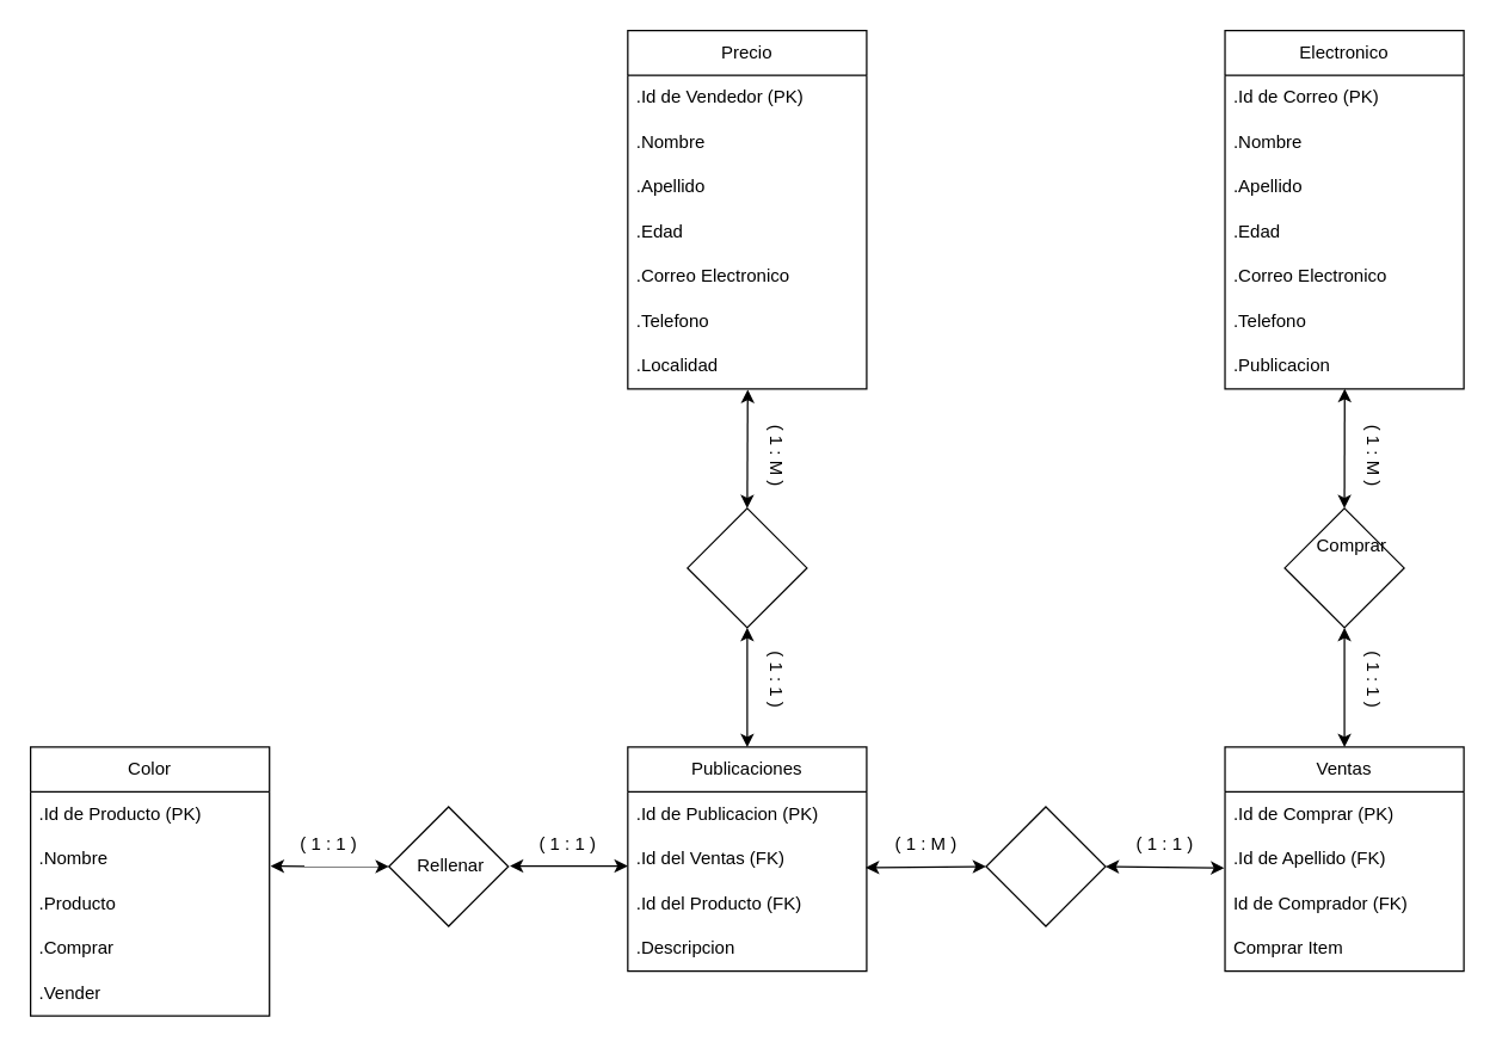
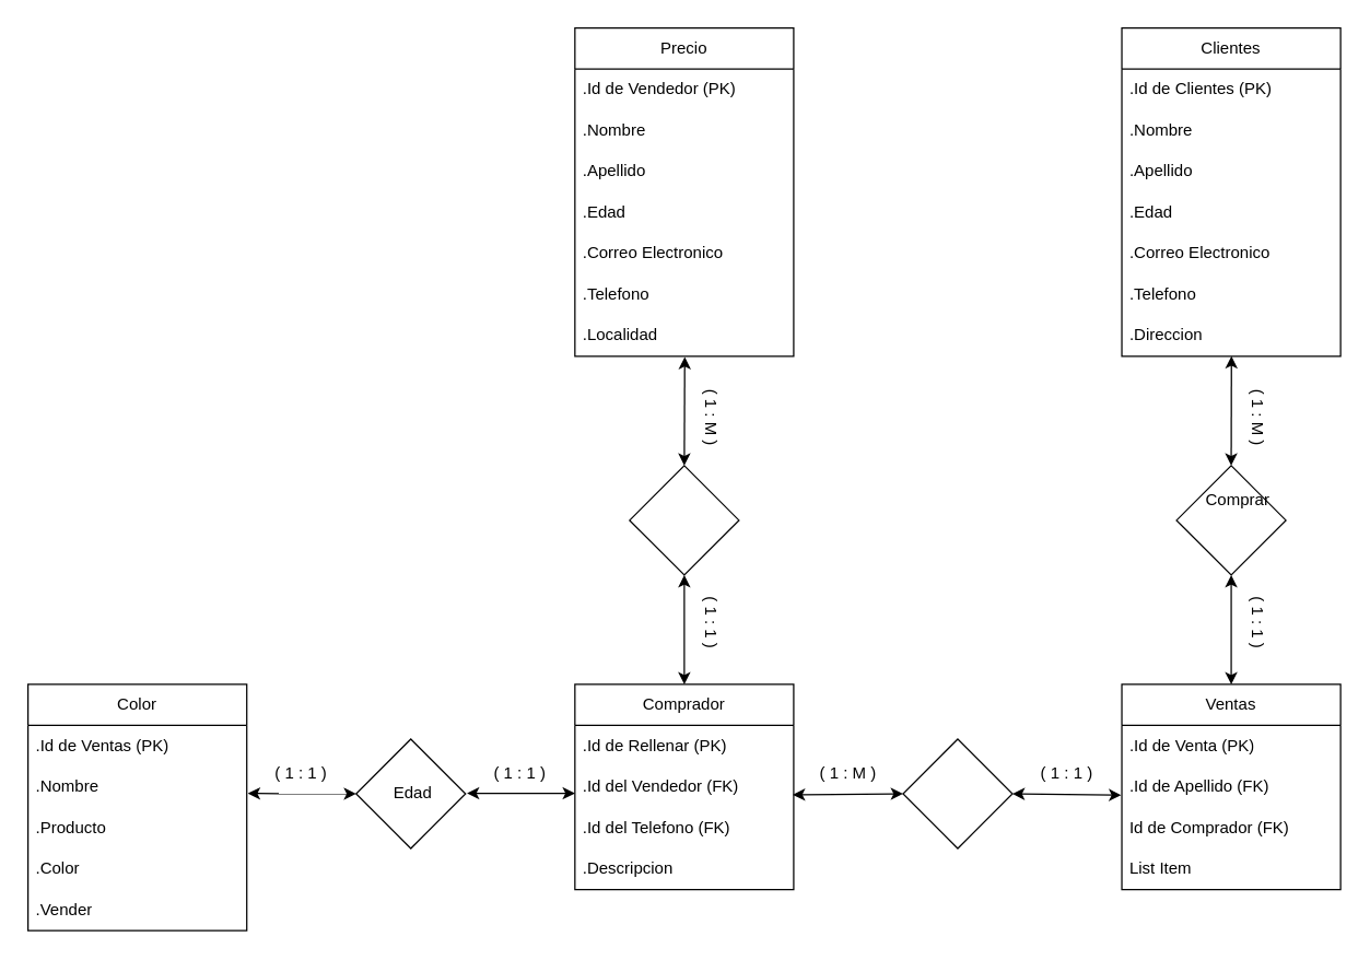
  <mxCell id="0" />
  <mxCell id="1" parent="0" />
  <mxCell id="2" value="Precio" style="swimlane;fontStyle=0;childLayout=stackLayout;horizontal=1;startSize=30;horizontalStack=0;resizeParent=1;resizeParentMax=0;resizeLast=0;collapsible=1;marginBottom=0;whiteSpace=wrap;html=1;" parent="1" vertex="1"><mxGeometry x="420" y="20" width="160" height="240" as="geometry" /></mxCell>
  <mxCell id="3" value=".Id de Vendedor (PK)" style="text;strokeColor=none;fillColor=none;align=left;verticalAlign=middle;spacingLeft=4;spacingRight=4;overflow=hidden;points=[[0,0.5],[1,0.5]];portConstraint=eastwest;rotatable=0;whiteSpace=wrap;html=1;" parent="2" vertex="1"><mxGeometry y="30" width="160" height="30" as="geometry" /></mxCell>
  <mxCell id="4" value=".Nombre&amp;nbsp;" style="text;strokeColor=none;fillColor=none;align=left;verticalAlign=middle;spacingLeft=4;spacingRight=4;overflow=hidden;points=[[0,0.5],[1,0.5]];portConstraint=eastwest;rotatable=0;whiteSpace=wrap;html=1;" parent="2" vertex="1"><mxGeometry y="60" width="160" height="30" as="geometry" /></mxCell>
  <mxCell id="5" value=".Apellido&amp;nbsp;" style="text;strokeColor=none;fillColor=none;align=left;verticalAlign=middle;spacingLeft=4;spacingRight=4;overflow=hidden;points=[[0,0.5],[1,0.5]];portConstraint=eastwest;rotatable=0;whiteSpace=wrap;html=1;" parent="2" vertex="1"><mxGeometry y="90" width="160" height="30" as="geometry" /></mxCell>
  <mxCell id="6" value=".Edad&amp;nbsp;" style="text;strokeColor=none;fillColor=none;align=left;verticalAlign=middle;spacingLeft=4;spacingRight=4;overflow=hidden;points=[[0,0.5],[1,0.5]];portConstraint=eastwest;rotatable=0;whiteSpace=wrap;html=1;" parent="2" vertex="1"><mxGeometry y="120" width="160" height="30" as="geometry" /></mxCell>
  <mxCell id="7" value=".Correo Electronico" style="text;strokeColor=none;fillColor=none;align=left;verticalAlign=middle;spacingLeft=4;spacingRight=4;overflow=hidden;points=[[0,0.5],[1,0.5]];portConstraint=eastwest;rotatable=0;whiteSpace=wrap;html=1;" parent="2" vertex="1"><mxGeometry y="150" width="160" height="30" as="geometry" /></mxCell>
  <mxCell id="8" value=".Telefono" style="text;strokeColor=none;fillColor=none;align=left;verticalAlign=middle;spacingLeft=4;spacingRight=4;overflow=hidden;points=[[0,0.5],[1,0.5]];portConstraint=eastwest;rotatable=0;whiteSpace=wrap;html=1;" parent="2" vertex="1"><mxGeometry y="180" width="160" height="30" as="geometry" /></mxCell>
  <mxCell id="9" value=".Localidad" style="text;strokeColor=none;fillColor=none;align=left;verticalAlign=middle;spacingLeft=4;spacingRight=4;overflow=hidden;points=[[0,0.5],[1,0.5]];portConstraint=eastwest;rotatable=0;whiteSpace=wrap;html=1;" parent="2" vertex="1"><mxGeometry y="210" width="160" height="30" as="geometry" /></mxCell>
- <mxCell id="10" value="Electronico" style="swimlane;fontStyle=0;childLayout=stackLayout;horizontal=1;startSize=30;horizontalStack=0;resizeParent=1;resizeParentMax=0;resizeLast=0;collapsible=1;marginBottom=0;whiteSpace=wrap;html=1;" parent="1" vertex="1"><mxGeometry x="820" y="20" width="160" height="240" as="geometry" /></mxCell>
- <mxCell id="11" value=".Id de Correo (PK)" style="text;strokeColor=none;fillColor=none;align=left;verticalAlign=middle;spacingLeft=4;spacingRight=4;overflow=hidden;points=[[0,0.5],[1,0.5]];portConstraint=eastwest;rotatable=0;whiteSpace=wrap;html=1;" parent="10" vertex="1"><mxGeometry y="30" width="160" height="30" as="geometry" /></mxCell>
+ <mxCell id="10" value="Clientes" style="swimlane;fontStyle=0;childLayout=stackLayout;horizontal=1;startSize=30;horizontalStack=0;resizeParent=1;resizeParentMax=0;resizeLast=0;collapsible=1;marginBottom=0;whiteSpace=wrap;html=1;" parent="1" vertex="1"><mxGeometry x="820" y="20" width="160" height="240" as="geometry" /></mxCell>
+ <mxCell id="11" value=".Id de Clientes (PK)" style="text;strokeColor=none;fillColor=none;align=left;verticalAlign=middle;spacingLeft=4;spacingRight=4;overflow=hidden;points=[[0,0.5],[1,0.5]];portConstraint=eastwest;rotatable=0;whiteSpace=wrap;html=1;" parent="10" vertex="1"><mxGeometry y="30" width="160" height="30" as="geometry" /></mxCell>
  <mxCell id="12" value=".Nombre&amp;nbsp;" style="text;strokeColor=none;fillColor=none;align=left;verticalAlign=middle;spacingLeft=4;spacingRight=4;overflow=hidden;points=[[0,0.5],[1,0.5]];portConstraint=eastwest;rotatable=0;whiteSpace=wrap;html=1;" parent="10" vertex="1"><mxGeometry y="60" width="160" height="30" as="geometry" /></mxCell>
  <mxCell id="13" value=".Apellido&amp;nbsp;" style="text;strokeColor=none;fillColor=none;align=left;verticalAlign=middle;spacingLeft=4;spacingRight=4;overflow=hidden;points=[[0,0.5],[1,0.5]];portConstraint=eastwest;rotatable=0;whiteSpace=wrap;html=1;" parent="10" vertex="1"><mxGeometry y="90" width="160" height="30" as="geometry" /></mxCell>
  <mxCell id="14" value=".Edad&amp;nbsp;" style="text;strokeColor=none;fillColor=none;align=left;verticalAlign=middle;spacingLeft=4;spacingRight=4;overflow=hidden;points=[[0,0.5],[1,0.5]];portConstraint=eastwest;rotatable=0;whiteSpace=wrap;html=1;" parent="10" vertex="1"><mxGeometry y="120" width="160" height="30" as="geometry" /></mxCell>
  <mxCell id="15" value=".Correo Electronico" style="text;strokeColor=none;fillColor=none;align=left;verticalAlign=middle;spacingLeft=4;spacingRight=4;overflow=hidden;points=[[0,0.5],[1,0.5]];portConstraint=eastwest;rotatable=0;whiteSpace=wrap;html=1;" parent="10" vertex="1"><mxGeometry y="150" width="160" height="30" as="geometry" /></mxCell>
  <mxCell id="16" value=".Telefono" style="text;strokeColor=none;fillColor=none;align=left;verticalAlign=middle;spacingLeft=4;spacingRight=4;overflow=hidden;points=[[0,0.5],[1,0.5]];portConstraint=eastwest;rotatable=0;whiteSpace=wrap;html=1;" parent="10" vertex="1"><mxGeometry y="180" width="160" height="30" as="geometry" /></mxCell>
- <mxCell id="17" value=".Publicacion" style="text;strokeColor=none;fillColor=none;align=left;verticalAlign=middle;spacingLeft=4;spacingRight=4;overflow=hidden;points=[[0,0.5],[1,0.5]];portConstraint=eastwest;rotatable=0;whiteSpace=wrap;html=1;" parent="10" vertex="1"><mxGeometry y="210" width="160" height="30" as="geometry" /></mxCell>
+ <mxCell id="17" value=".Direccion" style="text;strokeColor=none;fillColor=none;align=left;verticalAlign=middle;spacingLeft=4;spacingRight=4;overflow=hidden;points=[[0,0.5],[1,0.5]];portConstraint=eastwest;rotatable=0;whiteSpace=wrap;html=1;" parent="10" vertex="1"><mxGeometry y="210" width="160" height="30" as="geometry" /></mxCell>
  <mxCell id="18" value="Color" style="swimlane;fontStyle=0;childLayout=stackLayout;horizontal=1;startSize=30;horizontalStack=0;resizeParent=1;resizeParentMax=0;resizeLast=0;collapsible=1;marginBottom=0;whiteSpace=wrap;html=1;" parent="1" vertex="1"><mxGeometry x="20" y="500" width="160" height="180" as="geometry"><mxRectangle x="1360" y="1720" width="90" height="30" as="alternateBounds" /></mxGeometry></mxCell>
- <mxCell id="19" value=".Id de Producto&amp;nbsp;(PK)" style="text;strokeColor=none;fillColor=none;align=left;verticalAlign=middle;spacingLeft=4;spacingRight=4;overflow=hidden;points=[[0,0.5],[1,0.5]];portConstraint=eastwest;rotatable=0;whiteSpace=wrap;html=1;" parent="18" vertex="1"><mxGeometry y="30" width="160" height="30" as="geometry" /></mxCell>
+ <mxCell id="19" value=".Id de Ventas&amp;nbsp;(PK)" style="text;strokeColor=none;fillColor=none;align=left;verticalAlign=middle;spacingLeft=4;spacingRight=4;overflow=hidden;points=[[0,0.5],[1,0.5]];portConstraint=eastwest;rotatable=0;whiteSpace=wrap;html=1;" parent="18" vertex="1"><mxGeometry y="30" width="160" height="30" as="geometry" /></mxCell>
  <mxCell id="20" value=".Nombre&amp;nbsp;" style="text;strokeColor=none;fillColor=none;align=left;verticalAlign=middle;spacingLeft=4;spacingRight=4;overflow=hidden;points=[[0,0.5],[1,0.5]];portConstraint=eastwest;rotatable=0;whiteSpace=wrap;html=1;" parent="18" vertex="1"><mxGeometry y="60" width="160" height="30" as="geometry" /></mxCell>
  <mxCell id="21" value=".Producto&amp;nbsp;" style="text;strokeColor=none;fillColor=none;align=left;verticalAlign=middle;spacingLeft=4;spacingRight=4;overflow=hidden;points=[[0,0.5],[1,0.5]];portConstraint=eastwest;rotatable=0;whiteSpace=wrap;html=1;" parent="18" vertex="1"><mxGeometry y="90" width="160" height="30" as="geometry" /></mxCell>
- <mxCell id="22" value=".Comprar&amp;nbsp;" style="text;strokeColor=none;fillColor=none;align=left;verticalAlign=middle;spacingLeft=4;spacingRight=4;overflow=hidden;points=[[0,0.5],[1,0.5]];portConstraint=eastwest;rotatable=0;whiteSpace=wrap;html=1;" parent="18" vertex="1"><mxGeometry y="120" width="160" height="30" as="geometry" /></mxCell>
+ <mxCell id="22" value=".Color&amp;nbsp;" style="text;strokeColor=none;fillColor=none;align=left;verticalAlign=middle;spacingLeft=4;spacingRight=4;overflow=hidden;points=[[0,0.5],[1,0.5]];portConstraint=eastwest;rotatable=0;whiteSpace=wrap;html=1;" parent="18" vertex="1"><mxGeometry y="120" width="160" height="30" as="geometry" /></mxCell>
  <mxCell id="23" value=".Vender" style="text;strokeColor=none;fillColor=none;align=left;verticalAlign=middle;spacingLeft=4;spacingRight=4;overflow=hidden;points=[[0,0.5],[1,0.5]];portConstraint=eastwest;rotatable=0;whiteSpace=wrap;html=1;" parent="18" vertex="1"><mxGeometry y="150" width="160" height="30" as="geometry" /></mxCell>
- <mxCell id="24" value="Publicaciones" style="swimlane;fontStyle=0;childLayout=stackLayout;horizontal=1;startSize=30;horizontalStack=0;resizeParent=1;resizeParentMax=0;resizeLast=0;collapsible=1;marginBottom=0;whiteSpace=wrap;html=1;" parent="1" vertex="1"><mxGeometry x="420" y="500" width="160" height="150" as="geometry" /></mxCell>
- <mxCell id="25" value=".Id de Publicacion (PK)" style="text;strokeColor=none;fillColor=none;align=left;verticalAlign=middle;spacingLeft=4;spacingRight=4;overflow=hidden;points=[[0,0.5],[1,0.5]];portConstraint=eastwest;rotatable=0;whiteSpace=wrap;html=1;" parent="24" vertex="1"><mxGeometry y="30" width="160" height="30" as="geometry" /></mxCell>
- <mxCell id="26" value=".Id del Ventas (FK)" style="text;strokeColor=none;fillColor=none;align=left;verticalAlign=middle;spacingLeft=4;spacingRight=4;overflow=hidden;points=[[0,0.5],[1,0.5]];portConstraint=eastwest;rotatable=0;whiteSpace=wrap;html=1;" parent="24" vertex="1"><mxGeometry y="60" width="160" height="30" as="geometry" /></mxCell>
- <mxCell id="27" value=".Id del Producto (FK)" style="text;strokeColor=none;fillColor=none;align=left;verticalAlign=middle;spacingLeft=4;spacingRight=4;overflow=hidden;points=[[0,0.5],[1,0.5]];portConstraint=eastwest;rotatable=0;whiteSpace=wrap;html=1;" parent="24" vertex="1"><mxGeometry y="90" width="160" height="30" as="geometry" /></mxCell>
+ <mxCell id="24" value="Comprador" style="swimlane;fontStyle=0;childLayout=stackLayout;horizontal=1;startSize=30;horizontalStack=0;resizeParent=1;resizeParentMax=0;resizeLast=0;collapsible=1;marginBottom=0;whiteSpace=wrap;html=1;" parent="1" vertex="1"><mxGeometry x="420" y="500" width="160" height="150" as="geometry" /></mxCell>
+ <mxCell id="25" value=".Id de Rellenar (PK)" style="text;strokeColor=none;fillColor=none;align=left;verticalAlign=middle;spacingLeft=4;spacingRight=4;overflow=hidden;points=[[0,0.5],[1,0.5]];portConstraint=eastwest;rotatable=0;whiteSpace=wrap;html=1;" parent="24" vertex="1"><mxGeometry y="30" width="160" height="30" as="geometry" /></mxCell>
+ <mxCell id="26" value=".Id del Vendedor (FK)" style="text;strokeColor=none;fillColor=none;align=left;verticalAlign=middle;spacingLeft=4;spacingRight=4;overflow=hidden;points=[[0,0.5],[1,0.5]];portConstraint=eastwest;rotatable=0;whiteSpace=wrap;html=1;" parent="24" vertex="1"><mxGeometry y="60" width="160" height="30" as="geometry" /></mxCell>
+ <mxCell id="27" value=".Id del Telefono (FK)" style="text;strokeColor=none;fillColor=none;align=left;verticalAlign=middle;spacingLeft=4;spacingRight=4;overflow=hidden;points=[[0,0.5],[1,0.5]];portConstraint=eastwest;rotatable=0;whiteSpace=wrap;html=1;" parent="24" vertex="1"><mxGeometry y="90" width="160" height="30" as="geometry" /></mxCell>
  <mxCell id="28" value=".Descripcion" style="text;strokeColor=none;fillColor=none;align=left;verticalAlign=middle;spacingLeft=4;spacingRight=4;overflow=hidden;points=[[0,0.5],[1,0.5]];portConstraint=eastwest;rotatable=0;whiteSpace=wrap;html=1;" parent="24" vertex="1"><mxGeometry y="120" width="160" height="30" as="geometry" /></mxCell>
  <mxCell id="29" value="Ventas" style="swimlane;fontStyle=0;childLayout=stackLayout;horizontal=1;startSize=30;horizontalStack=0;resizeParent=1;resizeParentMax=0;resizeLast=0;collapsible=1;marginBottom=0;whiteSpace=wrap;html=1;" parent="1" vertex="1"><mxGeometry x="820" y="500" width="160" height="150" as="geometry" /></mxCell>
- <mxCell id="30" value=".Id de Comprar (PK)" style="text;strokeColor=none;fillColor=none;align=left;verticalAlign=middle;spacingLeft=4;spacingRight=4;overflow=hidden;points=[[0,0.5],[1,0.5]];portConstraint=eastwest;rotatable=0;whiteSpace=wrap;html=1;" parent="29" vertex="1"><mxGeometry y="30" width="160" height="30" as="geometry" /></mxCell>
+ <mxCell id="30" value=".Id de Venta (PK)" style="text;strokeColor=none;fillColor=none;align=left;verticalAlign=middle;spacingLeft=4;spacingRight=4;overflow=hidden;points=[[0,0.5],[1,0.5]];portConstraint=eastwest;rotatable=0;whiteSpace=wrap;html=1;" parent="29" vertex="1"><mxGeometry y="30" width="160" height="30" as="geometry" /></mxCell>
  <mxCell id="31" value=".Id de Apellido (FK)" style="text;strokeColor=none;fillColor=none;align=left;verticalAlign=middle;spacingLeft=4;spacingRight=4;overflow=hidden;points=[[0,0.5],[1,0.5]];portConstraint=eastwest;rotatable=0;whiteSpace=wrap;html=1;" parent="29" vertex="1"><mxGeometry y="60" width="160" height="30" as="geometry" /></mxCell>
  <mxCell id="32" value="Id de Comprador (FK)" style="text;strokeColor=none;fillColor=none;align=left;verticalAlign=middle;spacingLeft=4;spacingRight=4;overflow=hidden;points=[[0,0.5],[1,0.5]];portConstraint=eastwest;rotatable=0;whiteSpace=wrap;html=1;" vertex="1" parent="29"><mxGeometry y="90" width="160" height="30" as="geometry" /></mxCell>
- <mxCell id="33" value="Comprar Item" style="text;strokeColor=none;fillColor=none;align=left;verticalAlign=middle;spacingLeft=4;spacingRight=4;overflow=hidden;points=[[0,0.5],[1,0.5]];portConstraint=eastwest;rotatable=0;whiteSpace=wrap;html=1;" vertex="1" parent="29"><mxGeometry y="120" width="160" height="30" as="geometry" /></mxCell>
+ <mxCell id="33" value="List Item" style="text;strokeColor=none;fillColor=none;align=left;verticalAlign=middle;spacingLeft=4;spacingRight=4;overflow=hidden;points=[[0,0.5],[1,0.5]];portConstraint=eastwest;rotatable=0;whiteSpace=wrap;html=1;" vertex="1" parent="29"><mxGeometry y="120" width="160" height="30" as="geometry" /></mxCell>
  <mxCell id="34" value="" style="rhombus;whiteSpace=wrap;html=1;" parent="1" vertex="1"><mxGeometry x="460" y="340" width="80" height="80" as="geometry" /></mxCell>
  <mxCell id="35" value="" style="rhombus;whiteSpace=wrap;html=1;" parent="1" vertex="1"><mxGeometry x="860" y="340" width="80" height="80" as="geometry" /></mxCell>
  <mxCell id="36" value="Comprar" style="text;html=1;align=center;verticalAlign=middle;whiteSpace=wrap;rounded=0;" parent="1" vertex="1"><mxGeometry x="875" y="350" width="60" height="30" as="geometry" /></mxCell>
  <mxCell id="37" value="" style="rhombus;whiteSpace=wrap;html=1;" parent="1" vertex="1"><mxGeometry x="660" y="540" width="80" height="80" as="geometry" /></mxCell>
  <mxCell id="38" value="" style="endArrow=classic;startArrow=classic;html=1;rounded=0;exitX=0.5;exitY=0;exitDx=0;exitDy=0;entryX=0.5;entryY=1;entryDx=0;entryDy=0;" parent="1" source="24" target="34" edge="1"><mxGeometry width="50" height="50" relative="1" as="geometry"><mxPoint x="430" y="440" as="sourcePoint" /><mxPoint x="480" y="390" as="targetPoint" /></mxGeometry></mxCell>
  <mxCell id="39" value="" style="endArrow=classic;startArrow=classic;html=1;rounded=0;exitX=0.5;exitY=0;exitDx=0;exitDy=0;entryX=0.502;entryY=1.015;entryDx=0;entryDy=0;entryPerimeter=0;" parent="1" source="34" target="9" edge="1"><mxGeometry width="50" height="50" relative="1" as="geometry"><mxPoint x="440" y="380" as="sourcePoint" /><mxPoint x="490" y="330" as="targetPoint" /></mxGeometry></mxCell>
  <mxCell id="40" value="" style="endArrow=classic;startArrow=classic;html=1;rounded=0;exitX=0;exitY=0.5;exitDx=0;exitDy=0;entryX=0.996;entryY=0.691;entryDx=0;entryDy=0;entryPerimeter=0;" parent="1" source="37" target="26" edge="1"><mxGeometry width="50" height="50" relative="1" as="geometry"><mxPoint x="560" y="510" as="sourcePoint" /><mxPoint x="610" y="460" as="targetPoint" /></mxGeometry></mxCell>
  <mxCell id="41" value="" style="endArrow=classic;startArrow=classic;html=1;rounded=0;exitX=-0.003;exitY=0.701;exitDx=0;exitDy=0;entryX=1;entryY=0.5;entryDx=0;entryDy=0;exitPerimeter=0;" parent="1" source="31" target="37" edge="1"><mxGeometry width="50" height="50" relative="1" as="geometry"><mxPoint x="700" y="580" as="sourcePoint" /><mxPoint x="750" y="530" as="targetPoint" /></mxGeometry></mxCell>
  <mxCell id="42" value="" style="endArrow=classic;startArrow=classic;html=1;rounded=0;exitX=0.5;exitY=0;exitDx=0;exitDy=0;" parent="1" source="29" edge="1"><mxGeometry width="50" height="50" relative="1" as="geometry"><mxPoint x="850" y="430" as="sourcePoint" /><mxPoint x="900" y="420" as="targetPoint" /></mxGeometry></mxCell>
  <mxCell id="43" value="" style="endArrow=classic;startArrow=classic;html=1;rounded=0;exitX=0.5;exitY=0;exitDx=0;exitDy=0;entryX=0.501;entryY=0.996;entryDx=0;entryDy=0;entryPerimeter=0;" parent="1" source="35" target="17" edge="1"><mxGeometry width="50" height="50" relative="1" as="geometry"><mxPoint x="870" y="300" as="sourcePoint" /><mxPoint x="920" y="250" as="targetPoint" /></mxGeometry></mxCell>
  <mxCell id="44" value="" style="rhombus;whiteSpace=wrap;html=1;" parent="1" vertex="1"><mxGeometry x="260" y="540" width="80" height="80" as="geometry" /></mxCell>
- <mxCell id="45" value="&amp;nbsp;Rellenar" style="text;html=1;align=center;verticalAlign=middle;whiteSpace=wrap;rounded=0;" parent="1" vertex="1"><mxGeometry x="270" y="565" width="60" height="30" as="geometry" /></mxCell>
+ <mxCell id="45" value="&amp;nbsp;Edad" style="text;html=1;align=center;verticalAlign=middle;whiteSpace=wrap;rounded=0;" parent="1" vertex="1"><mxGeometry x="270" y="565" width="60" height="30" as="geometry" /></mxCell>
  <mxCell id="46" value="" style="endArrow=classic;startArrow=classic;html=1;rounded=0;exitX=1.005;exitY=0.658;exitDx=0;exitDy=0;exitPerimeter=0;entryX=0;entryY=0.5;entryDx=0;entryDy=0;" parent="1" source="20" target="44" edge="1"><mxGeometry width="50" height="50" relative="1" as="geometry"><mxPoint x="230" y="540" as="sourcePoint" /><mxPoint x="280" y="490" as="targetPoint" /></mxGeometry></mxCell>
  <mxCell id="47" value="" style="endArrow=classic;startArrow=classic;html=1;rounded=0;exitX=1.005;exitY=0.658;exitDx=0;exitDy=0;exitPerimeter=0;entryX=0;entryY=0.5;entryDx=0;entryDy=0;" parent="1" edge="1"><mxGeometry width="50" height="50" relative="1" as="geometry"><mxPoint x="341" y="579.67" as="sourcePoint" /><mxPoint x="420" y="579.67" as="targetPoint" /></mxGeometry></mxCell>
  <mxCell id="48" value="( 1 : M )" style="text;html=1;align=center;verticalAlign=middle;whiteSpace=wrap;rounded=0;rotation=90;" parent="1" vertex="1"><mxGeometry x="490" y="290" width="60" height="30" as="geometry" /></mxCell>
  <mxCell id="49" value="( 1 : 1 )" style="text;html=1;align=center;verticalAlign=middle;whiteSpace=wrap;rounded=0;rotation=90;" parent="1" vertex="1"><mxGeometry x="490" y="440" width="60" height="30" as="geometry" /></mxCell>
  <mxCell id="50" value="( 1 : 1 )" style="text;html=1;align=center;verticalAlign=middle;whiteSpace=wrap;rounded=0;rotation=0;" parent="1" vertex="1"><mxGeometry x="190" y="550" width="60" height="30" as="geometry" /></mxCell>
  <mxCell id="51" value="( 1 : 1 )" style="text;html=1;align=center;verticalAlign=middle;whiteSpace=wrap;rounded=0;rotation=0;" parent="1" vertex="1"><mxGeometry x="350" y="550" width="60" height="30" as="geometry" /></mxCell>
  <mxCell id="52" value="( 1 : M )" style="text;html=1;align=center;verticalAlign=middle;whiteSpace=wrap;rounded=0;rotation=0;" parent="1" vertex="1"><mxGeometry x="590" y="550" width="60" height="30" as="geometry" /></mxCell>
  <mxCell id="53" value="( 1 : 1 )" style="text;html=1;align=center;verticalAlign=middle;whiteSpace=wrap;rounded=0;rotation=0;" parent="1" vertex="1"><mxGeometry x="750" y="550" width="60" height="30" as="geometry" /></mxCell>
  <mxCell id="54" value="( 1 : M )" style="text;html=1;align=center;verticalAlign=middle;whiteSpace=wrap;rounded=0;rotation=90;" parent="1" vertex="1"><mxGeometry x="890" y="290" width="60" height="30" as="geometry" /></mxCell>
  <mxCell id="55" value="( 1 : 1 )" style="text;html=1;align=center;verticalAlign=middle;whiteSpace=wrap;rounded=0;rotation=90;" parent="1" vertex="1"><mxGeometry x="890" y="440" width="60" height="30" as="geometry" /></mxCell>
